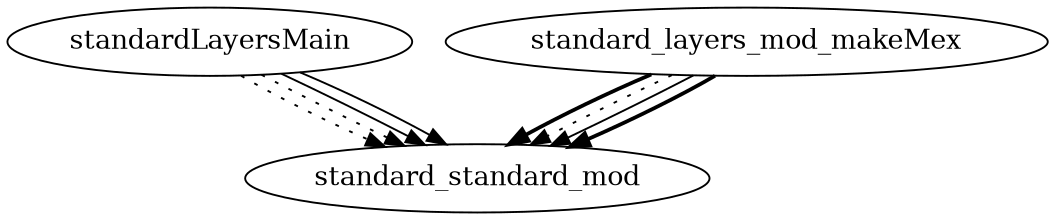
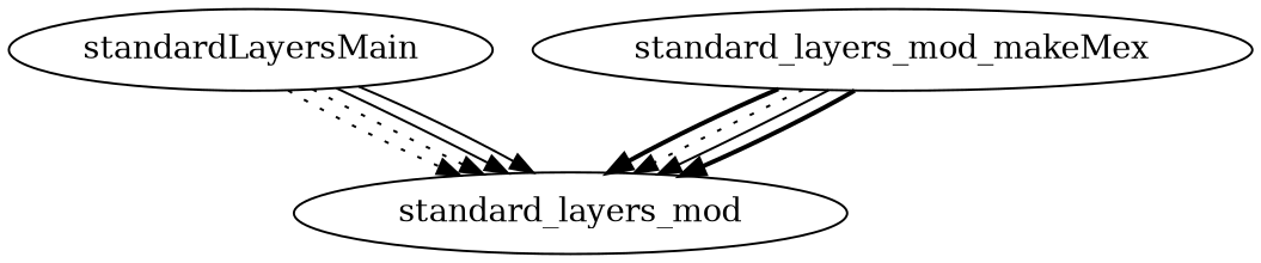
  digraph {
    edge [style=dotted]
    standardLayersMain
-   standard_layers_mod [label=standard_standard_mod]
+   standard_layers_mod
    standard_layers_mod_makeMex
    standardLayersMain -> standard_layers_mod
    standardLayersMain -> standard_layers_mod
    standardLayersMain -> standard_layers_mod [style=solid]
    standardLayersMain -> standard_layers_mod [style=solid]
    standard_layers_mod_makeMex -> standard_layers_mod [style=bold]
    standard_layers_mod_makeMex -> standard_layers_mod
    standard_layers_mod_makeMex -> standard_layers_mod [style=solid]
    standard_layers_mod_makeMex -> standard_layers_mod [style=bold]
  }
